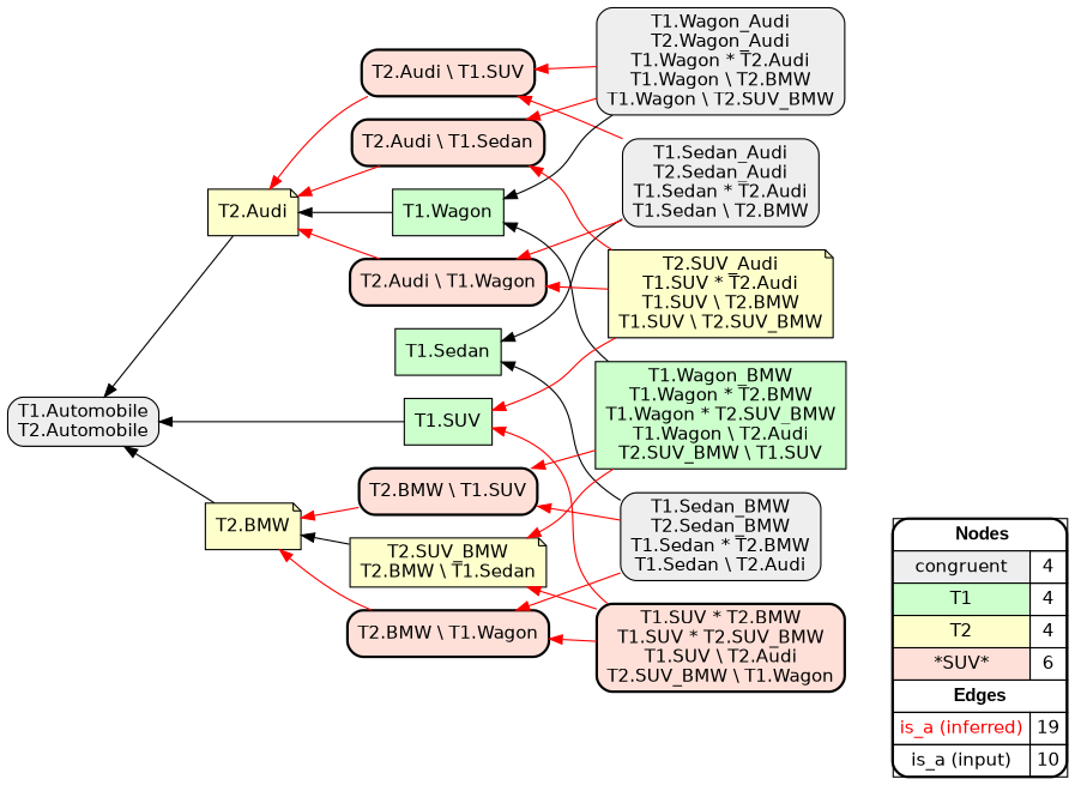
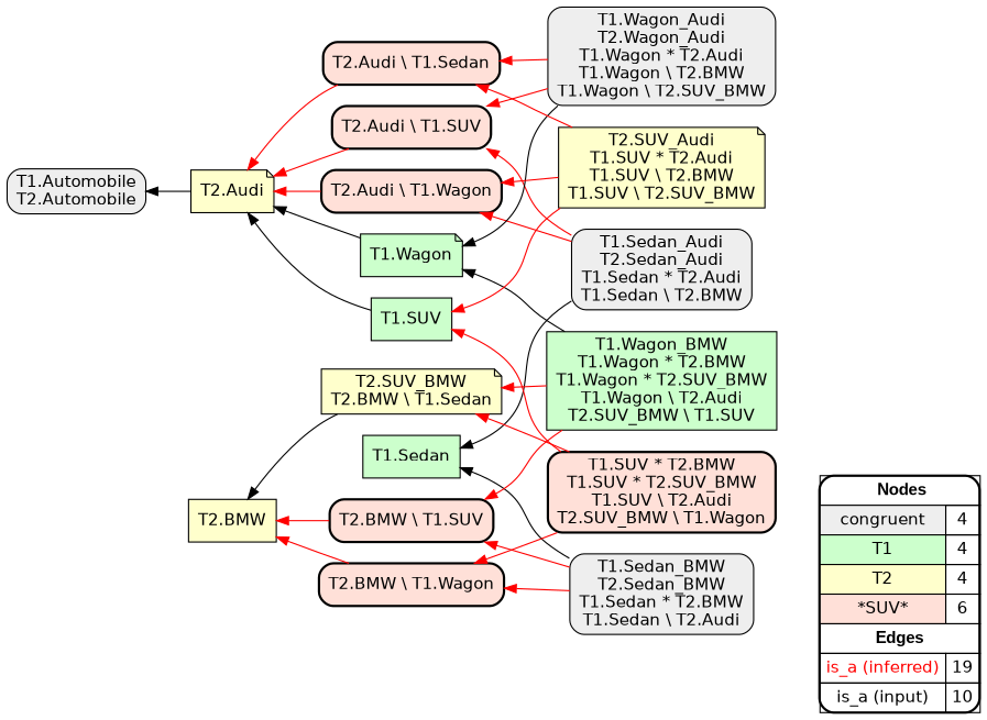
  digraph {
    rankdir=RL
    node [fillcolor="#FFE0D8" fontname=helvetica shape=box style=filled]
    edge [arrowhead=normal color="#FF0000" constraint=true penwidth=1 style=solid]
    n1 [fillcolor=white label=<   <TABLE BORDER="0" CELLBORDER="1" CELLSPACING="0" CELLPADDING="4">  <TR> <TD COLSPAN="2"><font face="Arial Black"> Nodes</font></TD> </TR>  <TR>   <TD bgcolor="#EEEEEE" fontname="helvetica">congruent</TD>   <TD>4</TD>   </TR>  <TR>   <TD bgcolor="#CCFFCC" fontname="helvetica">T1</TD>   <TD>4</TD>   </TR>  <TR>   <TD bgcolor="#FFFFCC" fontname="helvetica">T2</TD>   <TD>4</TD>   </TR>  <TR>   <TD bgcolor="#FFE0D8" fontname="helvetica">*SUV*</TD>   <TD>6</TD>   </TR>  <TR> <TD COLSPAN="2"><font face = "Arial Black"> Edges </font></TD> </TR>  <TR>   <TD><font color ="#FF0000">is_a (inferred)</font></TD><TD>19</TD> </TR> <TR>   <TD><font color ="#000000">is_a (input)</font></TD><TD>10</TD> </TR> </TABLE>   > margin=0 style="filled,rounded,bold"]
    "T1.Automobile\nT2.Automobile" [fillcolor="#EEEEEE" style="filled,rounded"]
    "T1.Sedan_Audi\nT2.Sedan_Audi\nT1.Sedan * T2.Audi\nT1.Sedan \\ T2.BMW" [fillcolor="#EEEEEE" style="filled,rounded"]
    "T1.Sedan" [fillcolor="#CCFFCC"]
    "T2.Audi \\ T1.Wagon" [style="filled,rounded,bold"]
    "T2.Audi \\ T1.SUV" [style="filled,rounded,bold"]
    "T2.Audi" [fillcolor="#FFFFCC" shape=note]
    "T1.Wagon_Audi\nT2.Wagon_Audi\nT1.Wagon * T2.Audi\nT1.Wagon \\ T2.BMW\nT1.Wagon \\ T2.SUV_BMW" [fillcolor="#EEEEEE" style="filled,rounded"]
-   "T1.Wagon" [fillcolor="#CCFFCC"]
+   "T1.Wagon" [fillcolor="#CCFFCC" shape=note]
    "T2.Audi \\ T1.Sedan" [style="filled,rounded,bold"]
    "T1.Sedan_BMW\nT2.Sedan_BMW\nT1.Sedan * T2.BMW\nT1.Sedan \\ T2.Audi" [fillcolor="#EEEEEE" style="filled,rounded"]
    "T2.BMW \\ T1.SUV" [style="filled,rounded,bold"]
    "T2.BMW \\ T1.Wagon" [style="filled,rounded,bold"]
-   "T2.BMW" [fillcolor="#FFFFCC" shape=note]
+   "T2.BMW" [fillcolor="#FFFFCC"]
    "T1.Wagon_BMW\nT1.Wagon * T2.BMW\nT1.Wagon * T2.SUV_BMW\nT1.Wagon \\ T2.Audi\nT2.SUV_BMW \\ T1.SUV" [fillcolor="#CCFFCC"]
    "T2.SUV_BMW\nT2.BMW \\ T1.Sedan" [fillcolor="#FFFFCC" shape=note]
    "T1.SUV" [fillcolor="#CCFFCC"]
    "T2.SUV_Audi\nT1.SUV * T2.Audi\nT1.SUV \\ T2.BMW\nT1.SUV \\ T2.SUV_BMW" [fillcolor="#FFFFCC" shape=note]
    "T1.SUV * T2.BMW\nT1.SUV * T2.SUV_BMW\nT1.SUV \\ T2.Audi\nT2.SUV_BMW \\ T1.Wagon" [style="filled,rounded,bold"]
    subgraph sub_1 {
      rank=source
      n1
    }
    "T1.Sedan_Audi\nT2.Sedan_Audi\nT1.Sedan * T2.Audi\nT1.Sedan \\ T2.BMW" -> "T1.Sedan" [color="#000000"]
    "T1.Sedan_Audi\nT2.Sedan_Audi\nT1.Sedan * T2.Audi\nT1.Sedan \\ T2.BMW" -> "T2.Audi \\ T1.Wagon"
    "T1.Sedan_Audi\nT2.Sedan_Audi\nT1.Sedan * T2.Audi\nT1.Sedan \\ T2.BMW" -> "T2.Audi \\ T1.SUV"
    "T2.Audi \\ T1.Wagon" -> "T2.Audi"
    "T2.Audi \\ T1.SUV" -> "T2.Audi"
    "T2.Audi" -> "T1.Automobile\nT2.Automobile" [color="#000000"]
    "T1.Wagon_Audi\nT2.Wagon_Audi\nT1.Wagon * T2.Audi\nT1.Wagon \\ T2.BMW\nT1.Wagon \\ T2.SUV_BMW" -> "T2.Audi \\ T1.SUV"
    "T1.Wagon_Audi\nT2.Wagon_Audi\nT1.Wagon * T2.Audi\nT1.Wagon \\ T2.BMW\nT1.Wagon \\ T2.SUV_BMW" -> "T1.Wagon" [color="#000000"]
    "T1.Wagon_Audi\nT2.Wagon_Audi\nT1.Wagon * T2.Audi\nT1.Wagon \\ T2.BMW\nT1.Wagon \\ T2.SUV_BMW" -> "T2.Audi \\ T1.Sedan"
    "T1.Wagon" -> "T2.Audi" [color="#000000"]
    "T2.Audi \\ T1.Sedan" -> "T2.Audi"
    "T1.Sedan_BMW\nT2.Sedan_BMW\nT1.Sedan * T2.BMW\nT1.Sedan \\ T2.Audi" -> "T1.Sedan" [color="#000000"]
    "T1.Sedan_BMW\nT2.Sedan_BMW\nT1.Sedan * T2.BMW\nT1.Sedan \\ T2.Audi" -> "T2.BMW \\ T1.SUV"
    "T1.Sedan_BMW\nT2.Sedan_BMW\nT1.Sedan * T2.BMW\nT1.Sedan \\ T2.Audi" -> "T2.BMW \\ T1.Wagon"
    "T2.BMW \\ T1.SUV" -> "T2.BMW"
    "T2.BMW \\ T1.Wagon" -> "T2.BMW"
-   "T2.BMW" -> "T1.Automobile\nT2.Automobile" [color="#000000"]
    "T1.Wagon_BMW\nT1.Wagon * T2.BMW\nT1.Wagon * T2.SUV_BMW\nT1.Wagon \\ T2.Audi\nT2.SUV_BMW \\ T1.SUV" -> "T1.Wagon" [color="#000000"]
    "T1.Wagon_BMW\nT1.Wagon * T2.BMW\nT1.Wagon * T2.SUV_BMW\nT1.Wagon \\ T2.Audi\nT2.SUV_BMW \\ T1.SUV" -> "T2.BMW \\ T1.SUV"
    "T1.Wagon_BMW\nT1.Wagon * T2.BMW\nT1.Wagon * T2.SUV_BMW\nT1.Wagon \\ T2.Audi\nT2.SUV_BMW \\ T1.SUV" -> "T2.SUV_BMW\nT2.BMW \\ T1.Sedan"
    "T2.SUV_BMW\nT2.BMW \\ T1.Sedan" -> "T2.BMW" [color="#000000"]
-   "T1.SUV" -> "T1.Automobile\nT2.Automobile" [color="#000000"]
+   "T1.SUV" -> "T2.Audi" [color="#000000"]
    "T2.SUV_Audi\nT1.SUV * T2.Audi\nT1.SUV \\ T2.BMW\nT1.SUV \\ T2.SUV_BMW" -> "T2.Audi \\ T1.Wagon"
    "T2.SUV_Audi\nT1.SUV * T2.Audi\nT1.SUV \\ T2.BMW\nT1.SUV \\ T2.SUV_BMW" -> "T2.Audi \\ T1.Sedan"
    "T2.SUV_Audi\nT1.SUV * T2.Audi\nT1.SUV \\ T2.BMW\nT1.SUV \\ T2.SUV_BMW" -> "T1.SUV"
    "T1.SUV * T2.BMW\nT1.SUV * T2.SUV_BMW\nT1.SUV \\ T2.Audi\nT2.SUV_BMW \\ T1.Wagon" -> "T2.BMW \\ T1.Wagon"
    "T1.SUV * T2.BMW\nT1.SUV * T2.SUV_BMW\nT1.SUV \\ T2.Audi\nT2.SUV_BMW \\ T1.Wagon" -> "T2.SUV_BMW\nT2.BMW \\ T1.Sedan"
    "T1.SUV * T2.BMW\nT1.SUV * T2.SUV_BMW\nT1.SUV \\ T2.Audi\nT2.SUV_BMW \\ T1.Wagon" -> "T1.SUV"
  }
